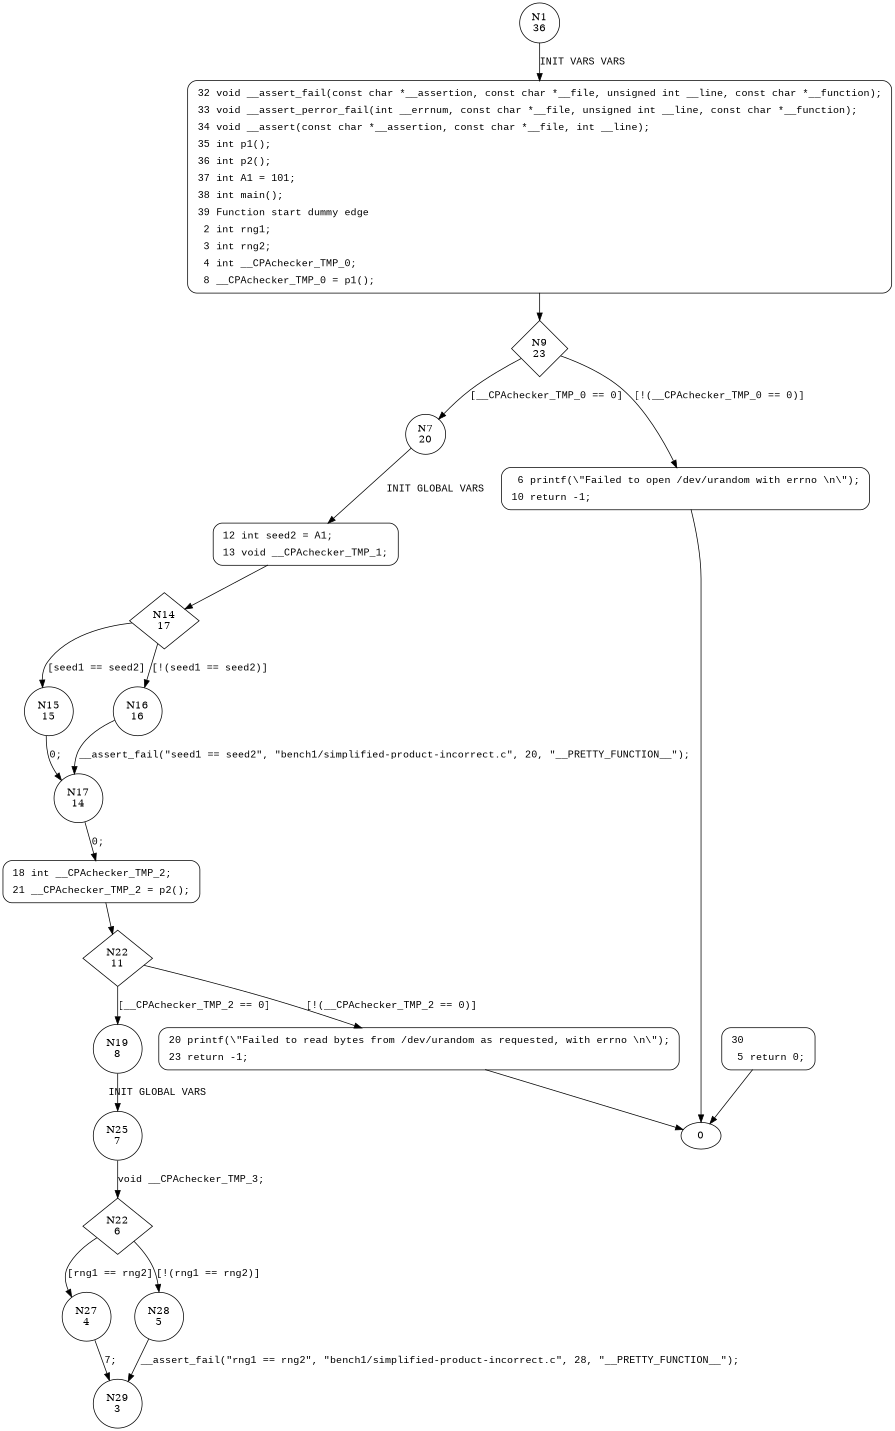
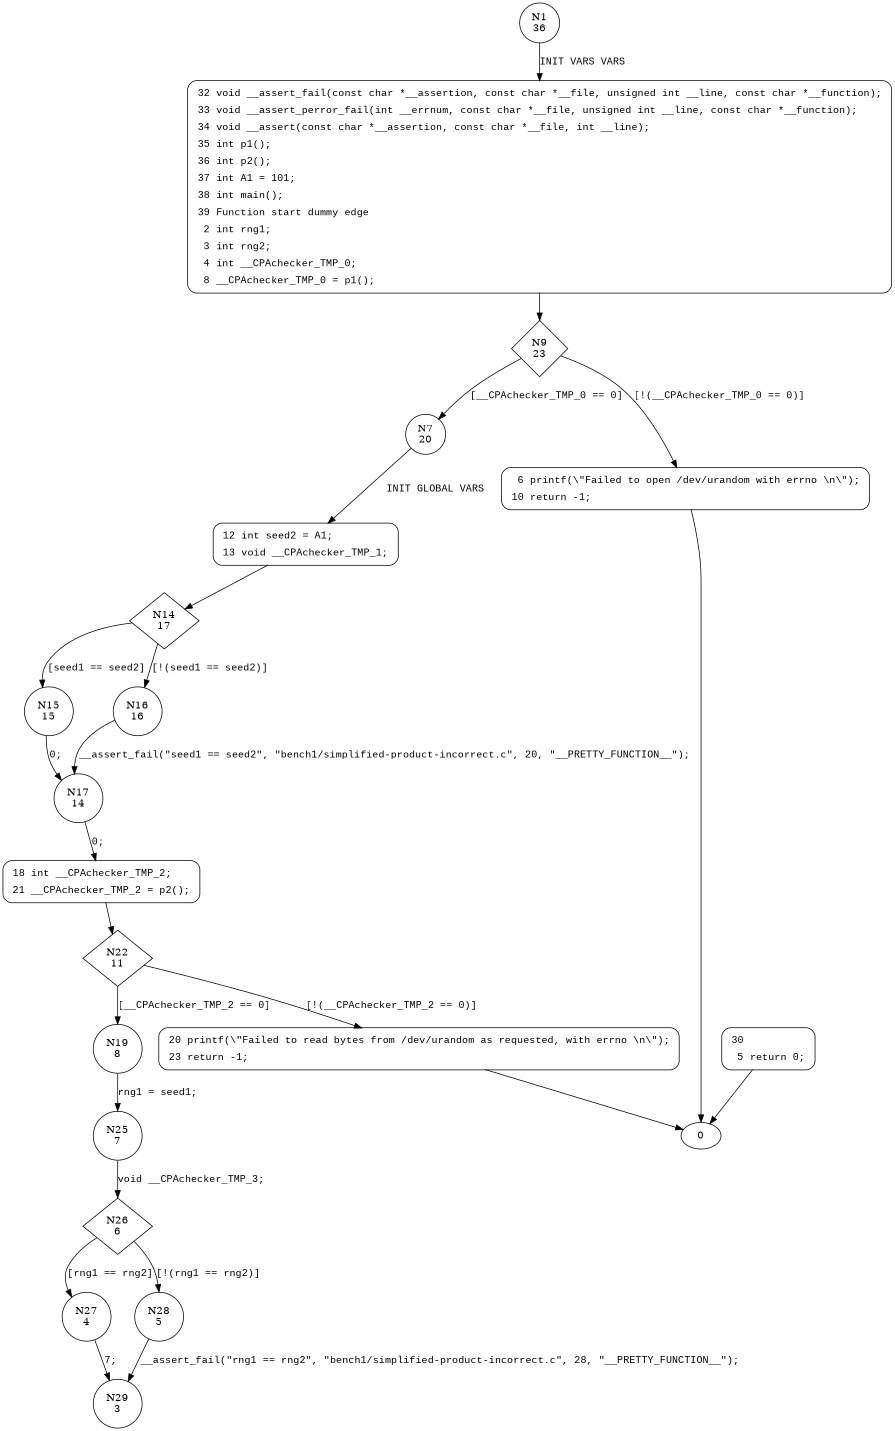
  digraph {
    node [shape=circle]
    edge [fontname="Courier New"]
    n1 [label="N1\n36"]
    n2 [fillcolor=white fontname="Courier New" label=<<table border="0" cellborder="0" cellpadding="3" bgcolor="white"><tr><td align="right">32</td><td align="left">void __assert_fail(const char *__assertion, const char *__file, unsigned int __line, const char *__function);</td></tr><tr><td align="right">33</td><td align="left">void __assert_perror_fail(int __errnum, const char *__file, unsigned int __line, const char *__function);</td></tr><tr><td align="right">34</td><td align="left">void __assert(const char *__assertion, const char *__file, int __line);</td></tr><tr><td align="right">35</td><td align="left">int p1();</td></tr><tr><td align="right">36</td><td align="left">int p2();</td></tr><tr><td align="right">37</td><td align="left">int A1 = 101;</td></tr><tr><td align="right">38</td><td align="left">int main();</td></tr><tr><td align="right">39</td><td align="left">Function start dummy edge</td></tr><tr><td align="right">2</td><td align="left">int rng1;</td></tr><tr><td align="right">3</td><td align="left">int rng2;</td></tr><tr><td align="right">4</td><td align="left">int __CPAchecker_TMP_0;</td></tr><tr><td align="right">8</td><td align="left">__CPAchecker_TMP_0 = p1();</td></tr></table>> penwidth=1 shape=Mrecord style="filled,bold"]
    n3 [label="N9\n23" shape=diamond]
    n4 [label="N7\n20"]
    n5 [fillcolor=white fontname="Courier New" label=<<table border="0" cellborder="0" cellpadding="3" bgcolor="white"><tr><td align="right">6</td><td align="left">printf(\"Failed to open /dev/urandom with errno \n\");</td></tr><tr><td align="right">10</td><td align="left">return -1;</td></tr></table>> penwidth=1 shape=Mrecord style="filled,bold"]
    n6 [fillcolor=white fontname="Courier New" label=<<table border="0" cellborder="0" cellpadding="3" bgcolor="white"><tr><td align="right">12</td><td align="left">int seed2 = A1;</td></tr><tr><td align="right">13</td><td align="left">void __CPAchecker_TMP_1;</td></tr></table>> penwidth=1 shape=Mrecord style="filled,bold"]
    0 [shape=""]
    n8 [label="N14\n17" shape=diamond]
    n9 [label="N15\n15"]
    n10 [label="N16\n16"]
    n11 [label="N17\n14"]
    n12 [fillcolor=white fontname="Courier New" label=<<table border="0" cellborder="0" cellpadding="3" bgcolor="white"><tr><td align="right">18</td><td align="left">int __CPAchecker_TMP_2;</td></tr><tr><td align="right">21</td><td align="left">__CPAchecker_TMP_2 = p2();</td></tr></table>> penwidth=1 shape=Mrecord style="filled,bold"]
    n13 [label="N22\n11" shape=diamond]
    n14 [label="N19\n8"]
    n15 [fillcolor=white fontname="Courier New" label=<<table border="0" cellborder="0" cellpadding="3" bgcolor="white"><tr><td align="right">20</td><td align="left">printf(\"Failed to read bytes from /dev/urandom as requested, with errno \n\");</td></tr><tr><td align="right">23</td><td align="left">return -1;</td></tr></table>> penwidth=1 shape=Mrecord style="filled,bold"]
    n16 [label="N25\n7"]
-   n17 [label="N22\n6" shape=diamond]
+   n17 [label="N26\n6" shape=diamond]
    n18 [label="N27\n4"]
    n19 [label="N28\n5"]
    n20 [label="N29\n3"]
    n21 [fillcolor=white fontname="Courier New" label=<<table border="0" cellborder="0" cellpadding="3" bgcolor="white"><tr><td align="right">30</td><td align="left"></td></tr><tr><td align="right">5</td><td align="left">return 0;</td></tr></table>> penwidth=1 shape=Mrecord style="filled,bold"]
    n1 -> n2 [label="INIT VARS VARS"]
    n2 -> n3 [fontname=""]
    n3 -> n4 [label="[__CPAchecker_TMP_0 == 0]"]
    n3 -> n5 [label="[!(__CPAchecker_TMP_0 == 0)]"]
    n4 -> n6 [label="INIT GLOBAL VARS"]
    n5 -> 0 [fontname=""]
    n6 -> n8 [fontname=""]
    n8 -> n9 [label="[seed1 == seed2]"]
    n8 -> n10 [label="[!(seed1 == seed2)]"]
    n9 -> n11 [label="0;"]
    n10 -> n11 [label="__assert_fail(\"seed1 == seed2\", \"bench1/simplified-product-incorrect.c\", 20, \"__PRETTY_FUNCTION__\");"]
    n11 -> n12 [label="0;"]
    n12 -> n13 [fontname=""]
    n13 -> n14 [label="[__CPAchecker_TMP_2 == 0]"]
    n13 -> n15 [label="[!(__CPAchecker_TMP_2 == 0)]"]
-   n14 -> n16 [label="INIT GLOBAL VARS"]
+   n14 -> n16 [label="rng1 = seed1;"]
    n15 -> 0 [fontname=""]
    n16 -> n17 [label="void __CPAchecker_TMP_3;"]
    n17 -> n18 [label="[rng1 == rng2]"]
    n17 -> n19 [label="[!(rng1 == rng2)]"]
    n18 -> n20 [label="7;"]
    n19 -> n20 [label="__assert_fail(\"rng1 == rng2\", \"bench1/simplified-product-incorrect.c\", 28, \"__PRETTY_FUNCTION__\");"]
    n21 -> 0 [fontname=""]
  }
